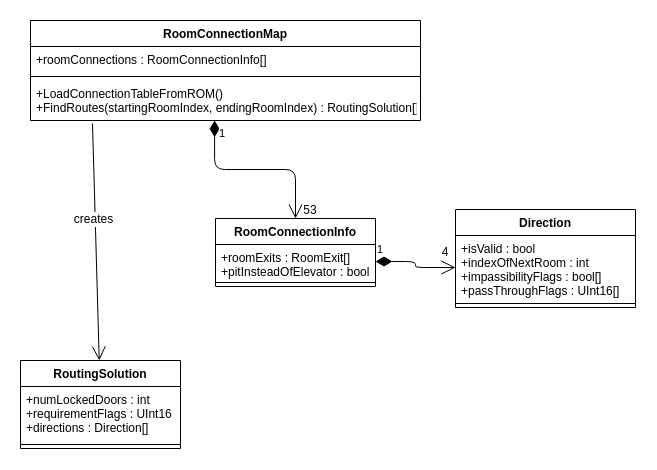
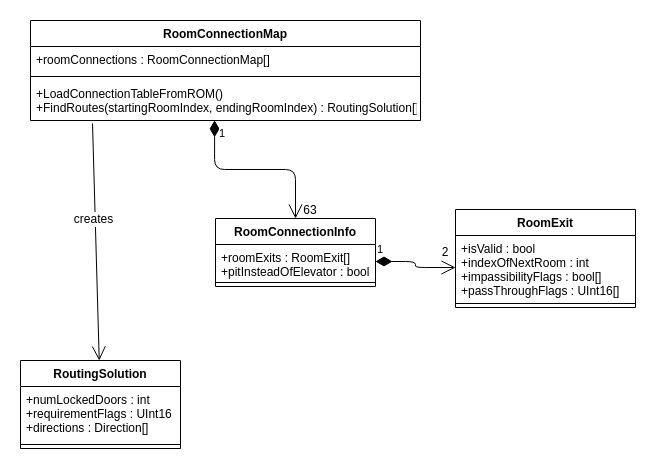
  <mxCell id="0" />
  <mxCell id="1" parent="0" />
  <mxCell id="2" value="RoomConnectionMap" style="swimlane;fontStyle=1;align=center;verticalAlign=top;childLayout=stackLayout;horizontal=1;startSize=26;horizontalStack=0;resizeParent=1;resizeParentMax=0;resizeLast=0;collapsible=1;marginBottom=0;" vertex="1" parent="1"><mxGeometry x="30" y="20" width="390" height="100" as="geometry" /></mxCell>
- <mxCell id="3" value="+roomConnections : RoomConnectionInfo[]" style="text;strokeColor=none;fillColor=none;align=left;verticalAlign=top;spacingLeft=4;spacingRight=4;overflow=hidden;rotatable=0;points=[[0,0.5],[1,0.5]];portConstraint=eastwest;" vertex="1" parent="2"><mxGeometry y="26" width="390" height="26" as="geometry" /></mxCell>
+ <mxCell id="3" value="+roomConnections : RoomConnectionMap[]" style="text;strokeColor=none;fillColor=none;align=left;verticalAlign=top;spacingLeft=4;spacingRight=4;overflow=hidden;rotatable=0;points=[[0,0.5],[1,0.5]];portConstraint=eastwest;" vertex="1" parent="2"><mxGeometry y="26" width="390" height="26" as="geometry" /></mxCell>
  <mxCell id="4" value="" style="line;strokeWidth=1;fillColor=none;align=left;verticalAlign=middle;spacingTop=-1;spacingLeft=3;spacingRight=3;rotatable=0;labelPosition=right;points=[];portConstraint=eastwest;" vertex="1" parent="2"><mxGeometry y="52" width="390" height="8" as="geometry" /></mxCell>
  <mxCell id="5" value="+LoadConnectionTableFromROM()&#10;+FindRoutes(startingRoomIndex, endingRoomIndex) : RoutingSolution[]" style="text;strokeColor=none;fillColor=none;align=left;verticalAlign=top;spacingLeft=4;spacingRight=4;overflow=hidden;rotatable=0;points=[[0,0.5],[1,0.5]];portConstraint=eastwest;" vertex="1" parent="2"><mxGeometry y="60" width="390" height="40" as="geometry" /></mxCell>
  <mxCell id="6" value="RoomConnectionInfo" style="swimlane;fontStyle=1;align=center;verticalAlign=top;childLayout=stackLayout;horizontal=1;startSize=26;horizontalStack=0;resizeParent=1;resizeParentMax=0;resizeLast=0;collapsible=1;marginBottom=0;" vertex="1" parent="1"><mxGeometry x="215" y="218" width="160" height="68" as="geometry" /></mxCell>
  <mxCell id="7" value="+roomExits : RoomExit[]&#10;+pitInsteadOfElevator : bool" style="text;strokeColor=none;fillColor=none;align=left;verticalAlign=top;spacingLeft=4;spacingRight=4;overflow=hidden;rotatable=0;points=[[0,0.5],[1,0.5]];portConstraint=eastwest;" vertex="1" parent="6"><mxGeometry y="26" width="160" height="34" as="geometry" /></mxCell>
  <mxCell id="8" value="" style="line;strokeWidth=1;fillColor=none;align=left;verticalAlign=middle;spacingTop=-1;spacingLeft=3;spacingRight=3;rotatable=0;labelPosition=right;points=[];portConstraint=eastwest;" vertex="1" parent="6"><mxGeometry y="60" width="160" height="8" as="geometry" /></mxCell>
- <mxCell id="9" value="Direction" style="swimlane;fontStyle=1;align=center;verticalAlign=top;childLayout=stackLayout;horizontal=1;startSize=26;horizontalStack=0;resizeParent=1;resizeParentMax=0;resizeLast=0;collapsible=1;marginBottom=0;" vertex="1" parent="1"><mxGeometry x="455" y="209" width="180" height="98" as="geometry" /></mxCell>
+ <mxCell id="9" value="RoomExit" style="swimlane;fontStyle=1;align=center;verticalAlign=top;childLayout=stackLayout;horizontal=1;startSize=26;horizontalStack=0;resizeParent=1;resizeParentMax=0;resizeLast=0;collapsible=1;marginBottom=0;" vertex="1" parent="1"><mxGeometry x="455" y="209" width="180" height="98" as="geometry" /></mxCell>
  <mxCell id="10" value="+isValid : bool&#10;+indexOfNextRoom : int&#10;+impassibilityFlags : bool[]&#10;+passThroughFlags : UInt16[]" style="text;strokeColor=none;fillColor=none;align=left;verticalAlign=top;spacingLeft=4;spacingRight=4;overflow=hidden;rotatable=0;points=[[0,0.5],[1,0.5]];portConstraint=eastwest;" vertex="1" parent="9"><mxGeometry y="26" width="180" height="64" as="geometry" /></mxCell>
  <mxCell id="11" value="" style="line;strokeWidth=1;fillColor=none;align=left;verticalAlign=middle;spacingTop=-1;spacingLeft=3;spacingRight=3;rotatable=0;labelPosition=right;points=[];portConstraint=eastwest;" vertex="1" parent="9"><mxGeometry y="90" width="180" height="8" as="geometry" /></mxCell>
  <mxCell id="12" value="RoutingSolution" style="swimlane;fontStyle=1;align=center;verticalAlign=top;childLayout=stackLayout;horizontal=1;startSize=26;horizontalStack=0;resizeParent=1;resizeParentMax=0;resizeLast=0;collapsible=1;marginBottom=0;" vertex="1" parent="1"><mxGeometry x="20" y="360" width="160" height="88" as="geometry" /></mxCell>
  <mxCell id="13" value="+numLockedDoors : int&#10;+requirementFlags : UInt16&#10;+directions : Direction[]" style="text;strokeColor=none;fillColor=none;align=left;verticalAlign=top;spacingLeft=4;spacingRight=4;overflow=hidden;rotatable=0;points=[[0,0.5],[1,0.5]];portConstraint=eastwest;" vertex="1" parent="12"><mxGeometry y="26" width="160" height="54" as="geometry" /></mxCell>
  <mxCell id="14" value="" style="line;strokeWidth=1;fillColor=none;align=left;verticalAlign=middle;spacingTop=-1;spacingLeft=3;spacingRight=3;rotatable=0;labelPosition=right;points=[];portConstraint=eastwest;" vertex="1" parent="12"><mxGeometry y="80" width="160" height="8" as="geometry" /></mxCell>
  <mxCell id="15" value="1" style="endArrow=open;html=1;endSize=12;startArrow=diamondThin;startSize=14;startFill=1;edgeStyle=orthogonalEdgeStyle;align=left;verticalAlign=bottom;exitX=1;exitY=0.5;exitDx=0;exitDy=0;entryX=0;entryY=0.5;entryDx=0;entryDy=0;" edge="1" parent="1" source="7" target="10"><mxGeometry x="-1" y="3" relative="1" as="geometry"><mxPoint x="270" y="380" as="sourcePoint" /><mxPoint x="430" y="380" as="targetPoint" /></mxGeometry></mxCell>
  <mxCell id="16" value="1" style="endArrow=open;html=1;endSize=12;startArrow=diamondThin;startSize=14;startFill=1;edgeStyle=orthogonalEdgeStyle;align=left;verticalAlign=top;entryX=0.5;entryY=0;entryDx=0;entryDy=0;exitX=0.472;exitY=0.996;exitDx=0;exitDy=0;exitPerimeter=0;labelPosition=right;verticalLabelPosition=bottom;" edge="1" parent="1" source="5" target="6"><mxGeometry x="-1" y="3" relative="1" as="geometry"><mxPoint x="225" y="160" as="sourcePoint" /><mxPoint x="180" y="470" as="targetPoint" /></mxGeometry></mxCell>
- <mxCell id="17" value="4" style="text;html=1;strokeColor=none;fillColor=none;align=center;verticalAlign=middle;whiteSpace=wrap;rounded=0;" vertex="1" parent="1"><mxGeometry x="440" y="242" width="10" height="20" as="geometry" /></mxCell>
- <mxCell id="18" value="53" style="text;html=1;strokeColor=none;fillColor=none;align=center;verticalAlign=middle;whiteSpace=wrap;rounded=0;" vertex="1" parent="1"><mxGeometry x="300" y="200" width="20" height="20" as="geometry" /></mxCell>
+ <mxCell id="17" value="2" style="text;html=1;strokeColor=none;fillColor=none;align=center;verticalAlign=middle;whiteSpace=wrap;rounded=0;" vertex="1" parent="1"><mxGeometry x="440" y="242" width="10" height="20" as="geometry" /></mxCell>
+ <mxCell id="18" value="63" style="text;html=1;strokeColor=none;fillColor=none;align=center;verticalAlign=middle;whiteSpace=wrap;rounded=0;" vertex="1" parent="1"><mxGeometry x="300" y="200" width="20" height="20" as="geometry" /></mxCell>
  <mxCell id="19" value="" style="endArrow=open;endFill=1;endSize=12;html=1;" edge="1" parent="1" target="12"><mxGeometry width="160" relative="1" as="geometry"><mxPoint x="92" y="123" as="sourcePoint" /><mxPoint x="120" y="230" as="targetPoint" /></mxGeometry></mxCell>
  <mxCell id="20" value="creates" style="text;html=1;resizable=0;points=[];align=center;verticalAlign=middle;labelBackgroundColor=#ffffff;" vertex="1" connectable="0" parent="19"><mxGeometry x="-0.2" y="-2" relative="1" as="geometry"><mxPoint as="offset" /></mxGeometry></mxCell>
